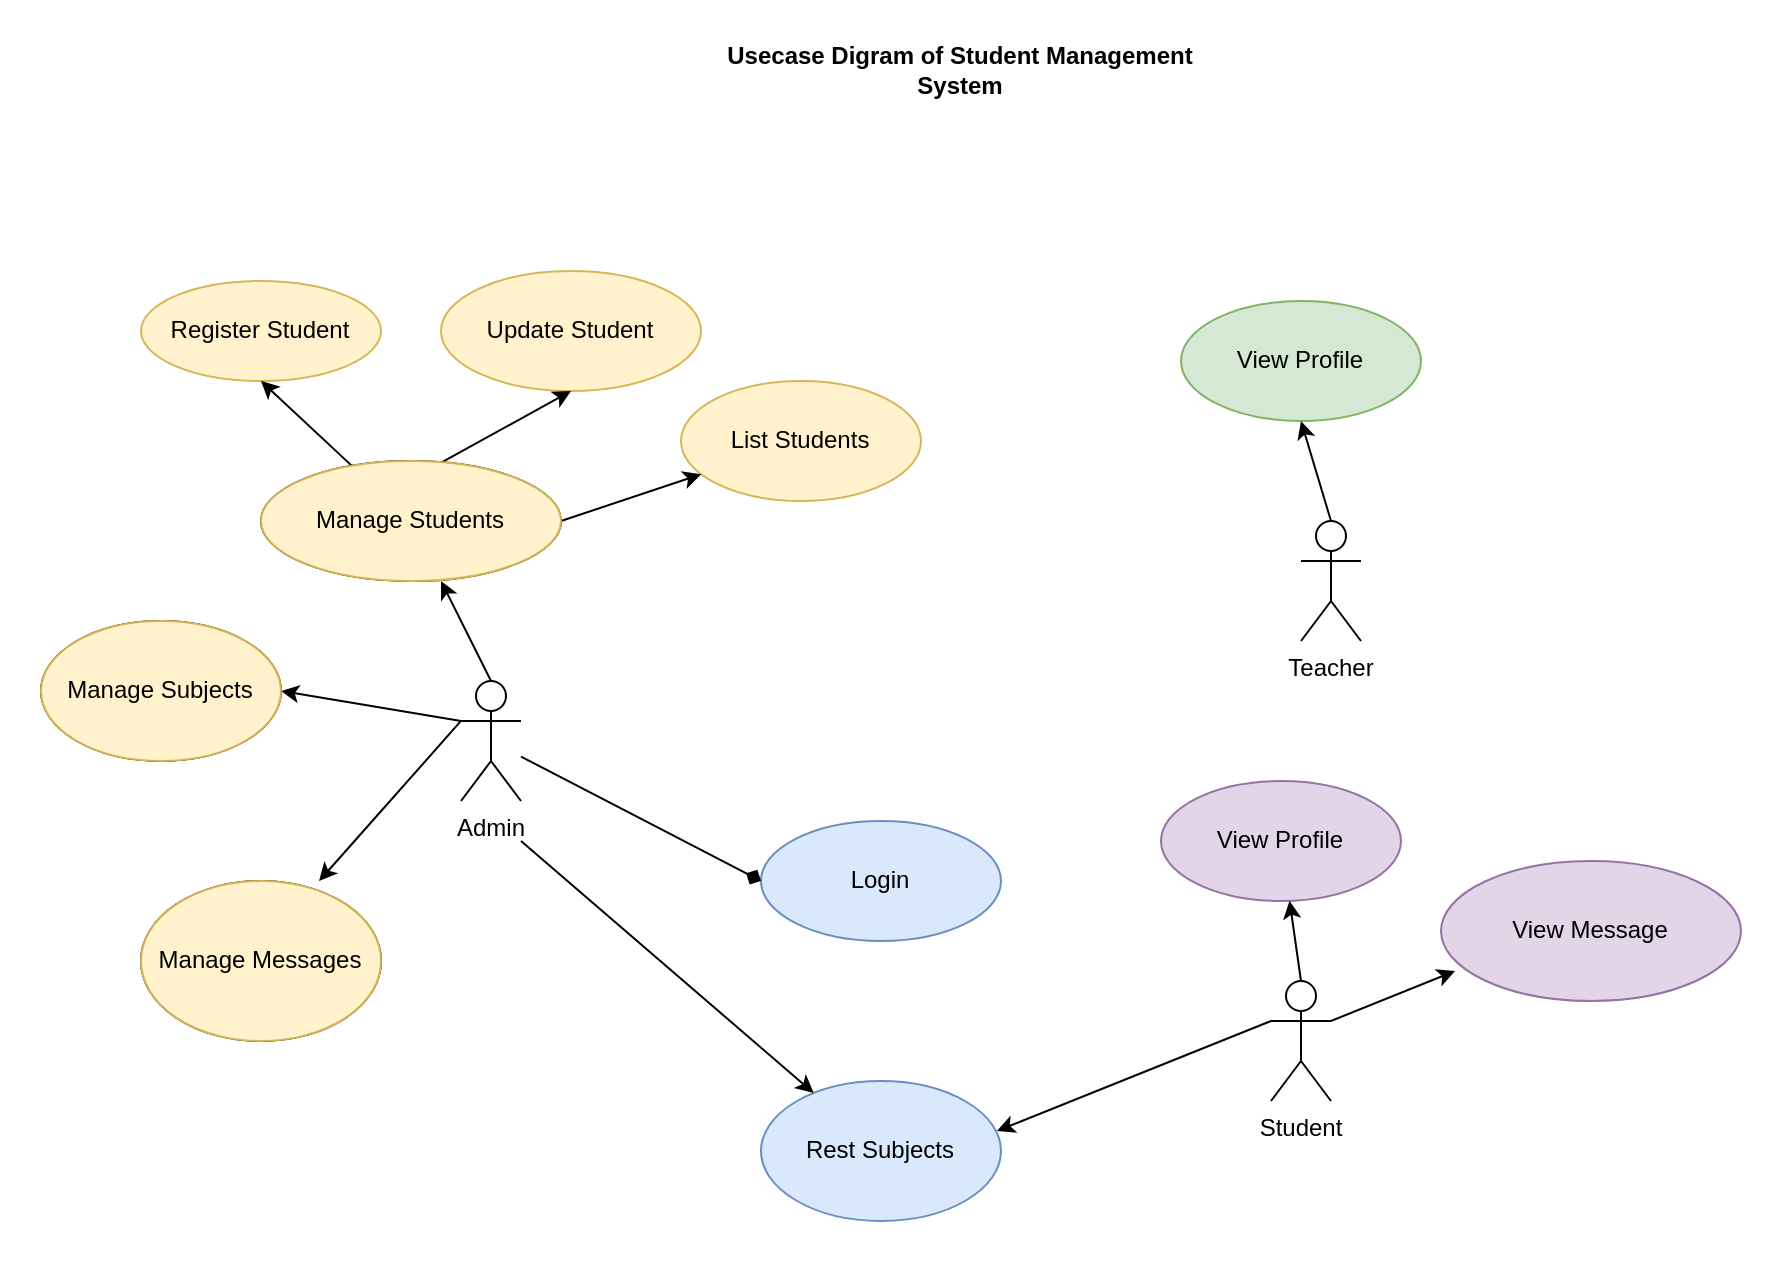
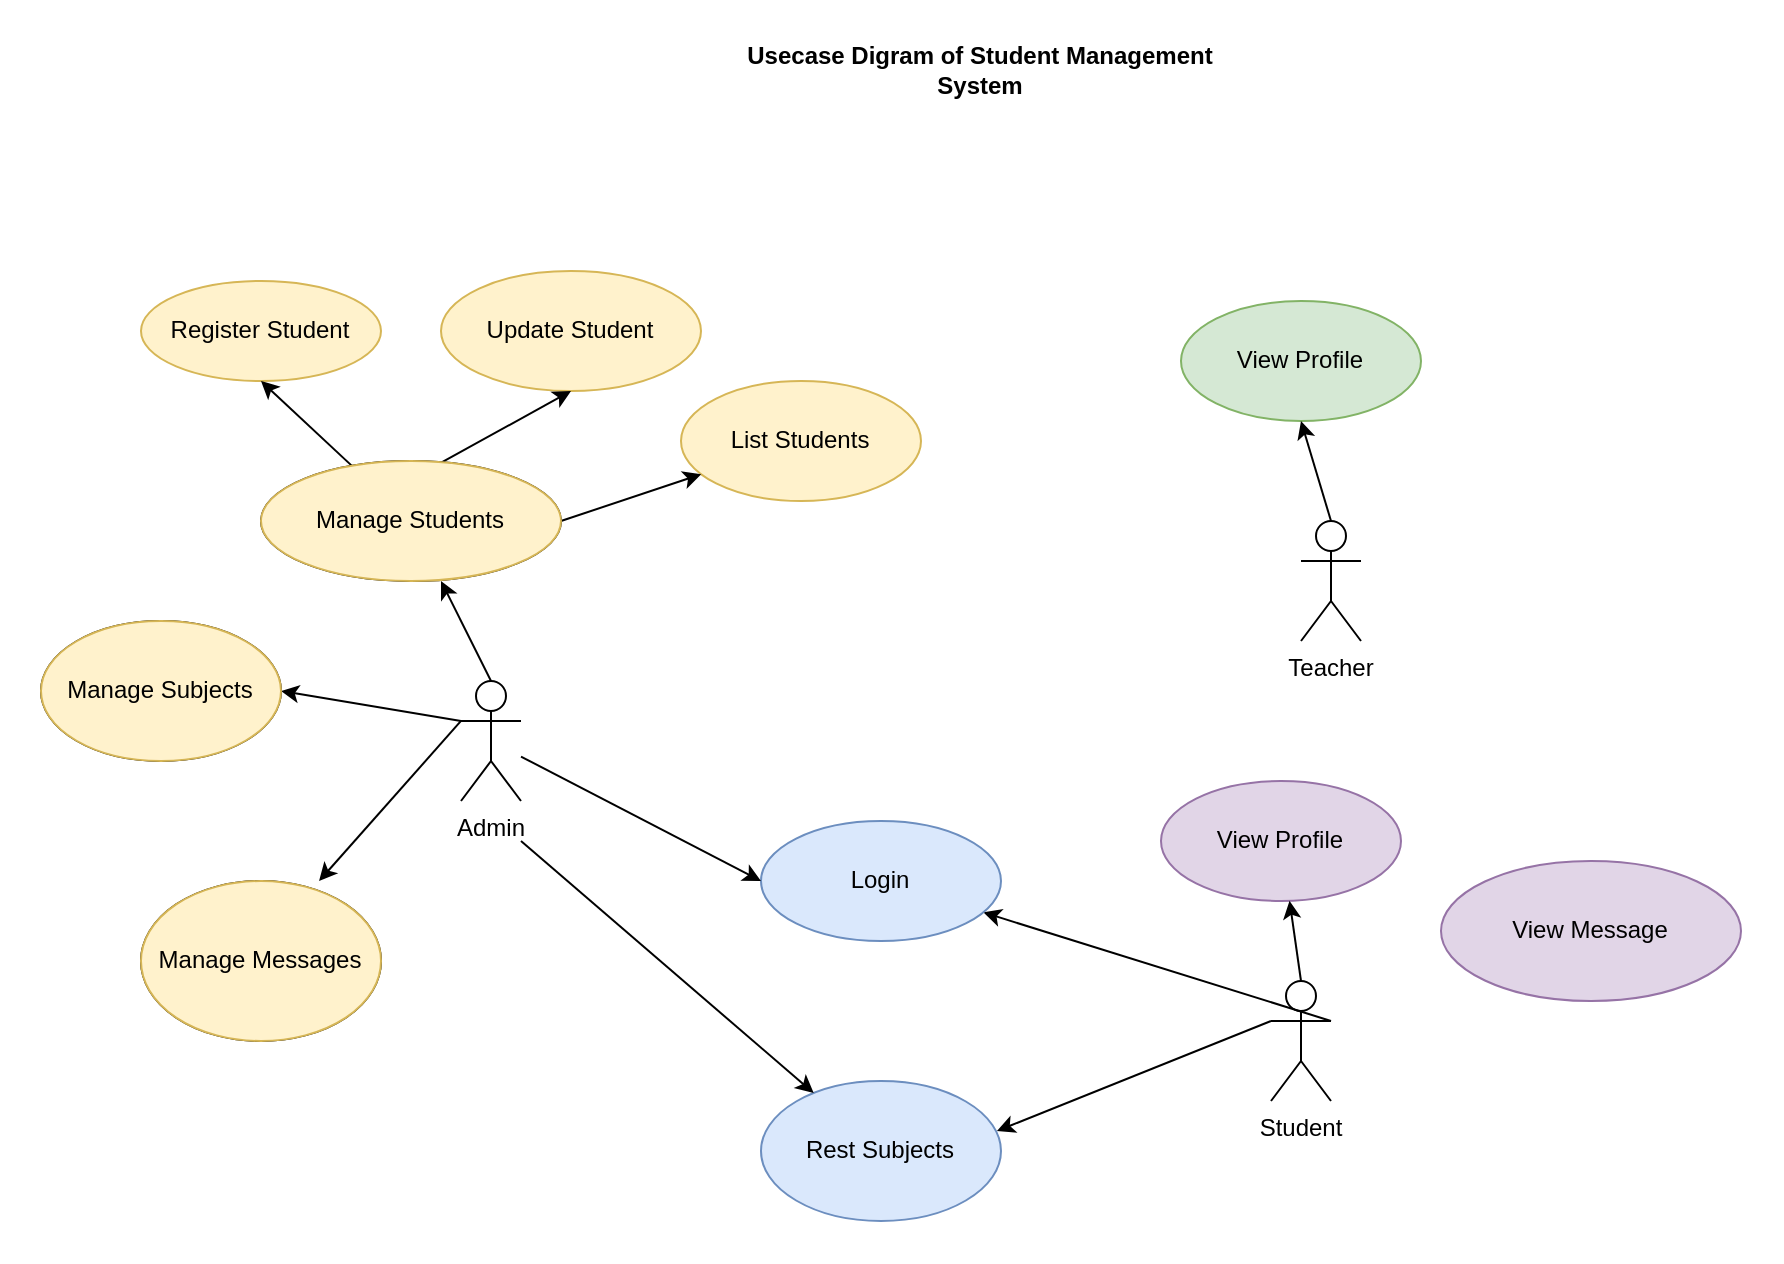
  <mxCell id="0" />
  <mxCell id="1" parent="0" />
- <mxCell id="2" value="Usecase Digram of Student Management System" style="text;html=1;strokeColor=none;fillColor=none;align=center;verticalAlign=middle;whiteSpace=wrap;rounded=0;fontStyle=1" vertex="1" parent="1"><mxGeometry x="360" y="20" width="240" height="30" as="geometry" /></mxCell>
+ <mxCell id="2" value="Usecase Digram of Student Management System" style="text;html=1;strokeColor=none;fillColor=none;align=center;verticalAlign=middle;whiteSpace=wrap;rounded=0;fontStyle=1" vertex="1" parent="1"><mxGeometry x="370" y="20" width="240" height="30" as="geometry" /></mxCell>
  <mxCell id="3" value="Admin" style="shape=umlActor;verticalLabelPosition=bottom;verticalAlign=top;html=1;outlineConnect=0;" vertex="1" parent="1"><mxGeometry x="230" y="340" width="30" height="60" as="geometry" /></mxCell>
  <mxCell id="4" value="Manage Students" style="ellipse;whiteSpace=wrap;html=1;" vertex="1" parent="1"><mxGeometry x="130" y="230" width="150" height="60" as="geometry" /></mxCell>
  <mxCell id="5" value="Register Student" style="ellipse;whiteSpace=wrap;html=1;fillColor=#fff2cc;strokeColor=#d6b656;" vertex="1" parent="1"><mxGeometry y="140" width="120" height="50" as="geometry" x="70" /></mxCell>
  <mxCell id="6" value="Update Student" style="ellipse;whiteSpace=wrap;html=1;fillColor=#fff2cc;strokeColor=#d6b656;" vertex="1" parent="1"><mxGeometry x="220" y="135" width="130" height="60" as="geometry" /></mxCell>
  <mxCell id="7" value="List Students" style="ellipse;whiteSpace=wrap;html=1;fillColor=#fff2cc;strokeColor=#d6b656;" vertex="1" parent="1"><mxGeometry x="340" y="190" width="120" height="60" as="geometry" /></mxCell>
  <mxCell id="8" value="" style="endArrow=classic;html=1;rounded=0;entryX=0.6;entryY=1;entryDx=0;entryDy=0;entryPerimeter=0;exitX=0.5;exitY=0;exitDx=0;exitDy=0;exitPerimeter=0;" edge="1" parent="1" source="3" target="4"><mxGeometry width="50" height="50" relative="1" as="geometry"><mxPoint x="180" y="420" as="sourcePoint" /><mxPoint x="230" y="370" as="targetPoint" /></mxGeometry></mxCell>
  <mxCell id="9" value="" style="endArrow=classic;html=1;rounded=0;entryX=0.5;entryY=1;entryDx=0;entryDy=0;" edge="1" parent="1" source="4" target="5"><mxGeometry width="50" height="50" relative="1" as="geometry"><mxPoint x="80" y="300" as="sourcePoint" /><mxPoint x="130" y="250" as="targetPoint" /></mxGeometry></mxCell>
  <mxCell id="10" value="" style="endArrow=classic;html=1;rounded=0;entryX=0.5;entryY=1;entryDx=0;entryDy=0;exitX=0.587;exitY=0.033;exitDx=0;exitDy=0;exitPerimeter=0;" edge="1" parent="1" source="4" target="6"><mxGeometry width="50" height="50" relative="1" as="geometry"><mxPoint x="290" y="310" as="sourcePoint" /><mxPoint x="340" y="260" as="targetPoint" /></mxGeometry></mxCell>
  <mxCell id="11" value="" style="endArrow=classic;html=1;rounded=0;exitX=1;exitY=0.5;exitDx=0;exitDy=0;" edge="1" parent="1" source="4" target="7"><mxGeometry width="50" height="50" relative="1" as="geometry"><mxPoint x="310" y="350" as="sourcePoint" /><mxPoint x="360" y="300" as="targetPoint" /></mxGeometry></mxCell>
  <mxCell id="12" value="Manage Subjects" style="ellipse;whiteSpace=wrap;html=1;" vertex="1" parent="1"><mxGeometry x="20" y="310" width="120" height="70" as="geometry" /></mxCell>
  <mxCell id="13" value="" style="endArrow=classic;html=1;rounded=0;entryX=1;entryY=0.5;entryDx=0;entryDy=0;exitX=0;exitY=0.333;exitDx=0;exitDy=0;exitPerimeter=0;" edge="1" parent="1" source="3" target="12"><mxGeometry width="50" height="50" relative="1" as="geometry"><mxPoint x="180" y="430" as="sourcePoint" /><mxPoint x="230" y="380" as="targetPoint" /></mxGeometry></mxCell>
  <mxCell id="14" value="Teacher" style="shape=umlActor;verticalLabelPosition=bottom;verticalAlign=top;html=1;outlineConnect=0;" vertex="1" parent="1"><mxGeometry x="650" y="260" width="30" height="60" as="geometry" /></mxCell>
  <mxCell id="15" value="View Profile" style="ellipse;whiteSpace=wrap;html=1;fillColor=#d5e8d4;strokeColor=#82b366;" vertex="1" parent="1"><mxGeometry x="590" y="150" width="120" height="60" as="geometry" /></mxCell>
  <mxCell id="16" value="" style="endArrow=classic;html=1;rounded=0;entryX=0.5;entryY=1;entryDx=0;entryDy=0;exitX=0.5;exitY=0;exitDx=0;exitDy=0;exitPerimeter=0;" edge="1" parent="1" source="14" target="15"><mxGeometry width="50" height="50" relative="1" as="geometry"><mxPoint x="580" y="310" as="sourcePoint" /><mxPoint x="630" y="260" as="targetPoint" /></mxGeometry></mxCell>
  <mxCell id="17" value="Student" style="shape=umlActor;verticalLabelPosition=bottom;verticalAlign=top;html=1;outlineConnect=0;" vertex="1" parent="1"><mxGeometry x="635" y="490" width="30" height="60" as="geometry" /></mxCell>
  <mxCell id="18" value="View Profile" style="ellipse;whiteSpace=wrap;html=1;fillColor=#e1d5e7;strokeColor=#9673a6;" vertex="1" parent="1"><mxGeometry x="580" y="390" width="120" height="60" as="geometry" /></mxCell>
  <mxCell id="19" value="View Message" style="ellipse;whiteSpace=wrap;html=1;fillColor=#e1d5e7;strokeColor=#9673a6;" vertex="1" parent="1"><mxGeometry x="720" y="430" width="150" height="70" as="geometry" /></mxCell>
- <mxCell id="20" value="" style="endArrow=classic;html=1;rounded=0;entryX=0.047;entryY=0.786;entryDx=0;entryDy=0;entryPerimeter=0;exitX=1;exitY=0.333;exitDx=0;exitDy=0;exitPerimeter=0;" edge="1" parent="1" source="17" target="19"><mxGeometry width="50" height="50" relative="1" as="geometry"><mxPoint x="530" y="590" as="sourcePoint" /><mxPoint x="580" y="540" as="targetPoint" /></mxGeometry></mxCell>
+ <mxCell id="20" value="" style="endArrow=classic;html=1;rounded=0;exitX=1;exitY=0.333;exitDx=0;exitDy=0;exitPerimeter=0;" edge="1" parent="1" source="17" target="22"><mxGeometry width="50" height="50" relative="1" as="geometry"><mxPoint x="530" y="590" as="sourcePoint" /><mxPoint x="580" y="540" as="targetPoint" /></mxGeometry></mxCell>
  <mxCell id="21" value="" style="endArrow=classic;html=1;rounded=0;exitX=0.5;exitY=0;exitDx=0;exitDy=0;exitPerimeter=0;" edge="1" parent="1" source="17" target="18"><mxGeometry width="50" height="50" relative="1" as="geometry"><mxPoint x="540" y="580" as="sourcePoint" /><mxPoint x="590" y="530" as="targetPoint" /></mxGeometry></mxCell>
  <mxCell id="22" value="Login" style="ellipse;whiteSpace=wrap;html=1;fillColor=#dae8fc;strokeColor=#6c8ebf;" vertex="1" parent="1"><mxGeometry x="380" y="410" width="120" height="60" as="geometry" /></mxCell>
  <mxCell id="23" value="Rest Subjects" style="ellipse;whiteSpace=wrap;html=1;fillColor=#dae8fc;strokeColor=#6c8ebf;" vertex="1" parent="1"><mxGeometry x="380" y="540" width="120" height="70" as="geometry" /></mxCell>
- <mxCell id="24" value="" style="endArrow=diamond;html=1;rounded=0;entryX=0;entryY=0.5;entryDx=0;entryDy=0;" edge="1" parent="1" source="3" target="22"><mxGeometry width="50" height="50" relative="1" as="geometry"><mxPoint x="310" y="500" as="sourcePoint" /><mxPoint x="360" y="450" as="targetPoint" /></mxGeometry></mxCell>
+ <mxCell id="24" value="" style="endArrow=classic;html=1;rounded=0;entryX=0;entryY=0.5;entryDx=0;entryDy=0;" edge="1" parent="1" source="3" target="22"><mxGeometry width="50" height="50" relative="1" as="geometry"><mxPoint x="310" y="500" as="sourcePoint" /><mxPoint x="360" y="450" as="targetPoint" /></mxGeometry></mxCell>
  <mxCell id="25" value="" style="endArrow=classic;html=1;rounded=0;" edge="1" parent="1" target="23"><mxGeometry width="50" height="50" relative="1" as="geometry"><mxPoint x="260" y="420" as="sourcePoint" /><mxPoint x="350" y="540" as="targetPoint" /></mxGeometry></mxCell>
  <mxCell id="26" value="" style="endArrow=classic;html=1;rounded=0;entryX=0.983;entryY=0.357;entryDx=0;entryDy=0;entryPerimeter=0;exitX=0;exitY=0.333;exitDx=0;exitDy=0;exitPerimeter=0;" edge="1" parent="1" source="17" target="23"><mxGeometry width="50" height="50" relative="1" as="geometry"><mxPoint x="560" y="590" as="sourcePoint" /><mxPoint x="610" y="540" as="targetPoint" /></mxGeometry></mxCell>
  <mxCell id="27" value="Manage Messages" style="ellipse;whiteSpace=wrap;html=1;" vertex="1" parent="1"><mxGeometry y="440" width="120" height="80" as="geometry" x="70" /></mxCell>
  <mxCell id="28" value="" style="endArrow=classic;html=1;rounded=0;entryX=0.742;entryY=0;entryDx=0;entryDy=0;entryPerimeter=0;exitX=0;exitY=0.333;exitDx=0;exitDy=0;exitPerimeter=0;" edge="1" parent="1" source="3" target="27"><mxGeometry width="50" height="50" relative="1" as="geometry"><mxPoint x="250" y="540" as="sourcePoint" /><mxPoint x="300" y="490" as="targetPoint" /></mxGeometry></mxCell>
  <mxCell id="29" value="Manage Messages" style="ellipse;whiteSpace=wrap;html=1;fillColor=#fff2cc;strokeColor=#d6b656;" vertex="1" parent="1"><mxGeometry y="440" width="120" height="80" as="geometry" x="70" /></mxCell>
  <mxCell id="30" value="Manage Subjects" style="ellipse;whiteSpace=wrap;html=1;fillColor=#fff2cc;strokeColor=#d6b656;" vertex="1" parent="1"><mxGeometry x="20" y="310" width="120" height="70" as="geometry" /></mxCell>
  <mxCell id="31" value="Manage Students" style="ellipse;whiteSpace=wrap;html=1;fillColor=#fff2cc;strokeColor=#d6b656;" vertex="1" parent="1"><mxGeometry x="130" y="230" width="150" height="60" as="geometry" /></mxCell>
